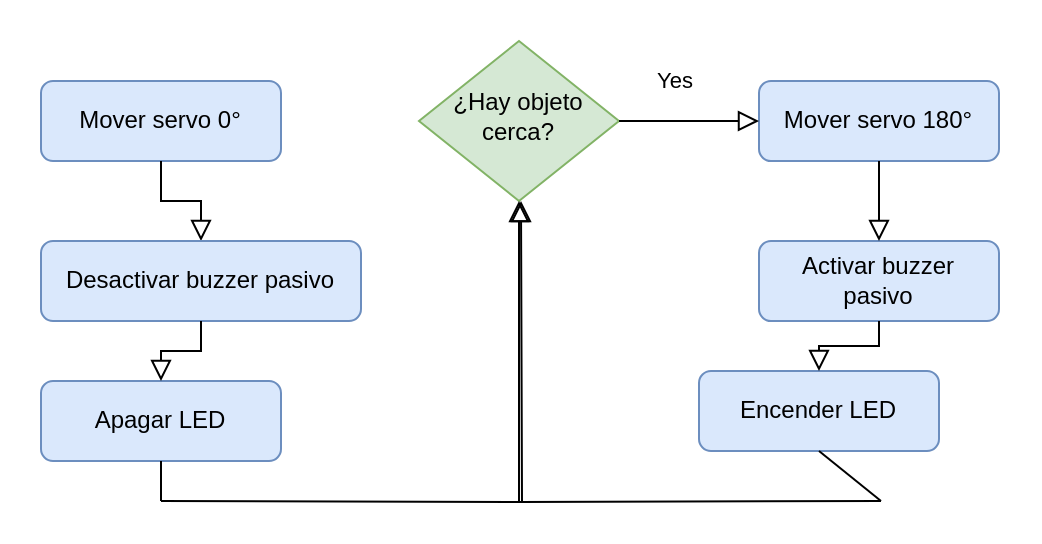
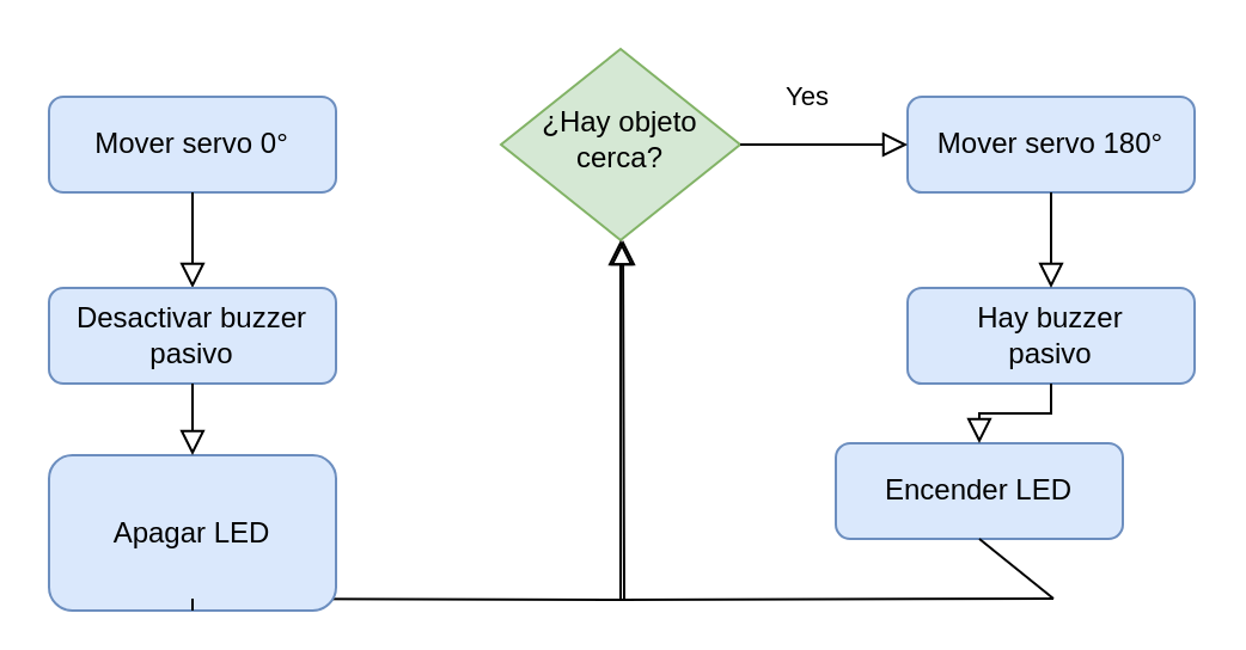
  <mxCell id="0" />
  <mxCell id="1" parent="0" />
  <mxCell id="2" value="¿Hay objeto cerca?" style="rhombus;whiteSpace=wrap;html=1;shadow=0;fontFamily=Helvetica;fontSize=12;align=center;strokeWidth=1;spacing=6;spacingTop=-4;fillColor=#d5e8d4;strokeColor=#82b366;" parent="1" vertex="1"><mxGeometry x="209" y="20" width="100" height="80" as="geometry" /></mxCell>
  <mxCell id="3" value="Mover servo 180°" style="rounded=1;whiteSpace=wrap;html=1;fontSize=12;glass=0;strokeWidth=1;shadow=0;fillColor=#dae8fc;strokeColor=#6c8ebf;" parent="1" vertex="1"><mxGeometry x="379" y="40" width="120" height="40" as="geometry" /></mxCell>
  <mxCell id="4" value="Mover servo 0°" style="rounded=1;whiteSpace=wrap;html=1;fontSize=12;glass=0;strokeWidth=1;shadow=0;fillColor=#dae8fc;strokeColor=#6c8ebf;" parent="1" vertex="1"><mxGeometry x="20" y="40" width="120" height="40" as="geometry" /></mxCell>
  <mxCell id="5" value="Yes" style="rounded=0;html=1;jettySize=auto;orthogonalLoop=1;fontSize=11;endArrow=block;endFill=0;endSize=8;strokeWidth=1;shadow=0;labelBackgroundColor=none;edgeStyle=orthogonalEdgeStyle;exitX=1;exitY=0.5;exitDx=0;exitDy=0;entryX=0;entryY=0.5;entryDx=0;entryDy=0;" edge="1" parent="1" source="2" target="3"><mxGeometry x="-0.208" y="20" relative="1" as="geometry"><mxPoint as="offset" /><mxPoint x="319" y="59.5" as="sourcePoint" /><mxPoint x="359" y="60" as="targetPoint" /></mxGeometry></mxCell>
- <mxCell id="6" value="Activar buzzer &lt;br&gt;pasivo" style="rounded=1;whiteSpace=wrap;html=1;fontSize=12;glass=0;strokeWidth=1;shadow=0;fillColor=#dae8fc;strokeColor=#6c8ebf;" vertex="1" parent="1"><mxGeometry x="379" y="120" width="120" height="40" as="geometry" /></mxCell>
+ <mxCell id="6" value="Hay buzzer &lt;br&gt;pasivo" style="rounded=1;whiteSpace=wrap;html=1;fontSize=12;glass=0;strokeWidth=1;shadow=0;fillColor=#dae8fc;strokeColor=#6c8ebf;" vertex="1" parent="1"><mxGeometry x="379" y="120" width="120" height="40" as="geometry" /></mxCell>
  <mxCell id="7" value="" style="endArrow=block;html=1;rounded=0;labelBackgroundColor=none;edgeStyle=orthogonalEdgeStyle;endFill=0;endSize=8;exitX=0.5;exitY=1;exitDx=0;exitDy=0;entryX=0.5;entryY=0;entryDx=0;entryDy=0;" edge="1" parent="1" source="3" target="6"><mxGeometry width="50" height="50" relative="1" as="geometry"><mxPoint x="438.5" y="250" as="sourcePoint" /><mxPoint x="439" y="110" as="targetPoint" /></mxGeometry></mxCell>
  <mxCell id="8" style="edgeStyle=orthogonalEdgeStyle;rounded=0;orthogonalLoop=1;jettySize=auto;html=1;entryX=0.5;entryY=1;entryDx=0;entryDy=0;labelBackgroundColor=none;endArrow=block;endFill=0;endSize=8;" edge="1" parent="1" target="2"><mxGeometry relative="1" as="geometry"><mxPoint x="440" y="250" as="sourcePoint" /></mxGeometry></mxCell>
  <mxCell id="9" value="Encender LED" style="rounded=1;whiteSpace=wrap;html=1;fontSize=12;glass=0;strokeWidth=1;shadow=0;fillColor=#dae8fc;strokeColor=#6c8ebf;" vertex="1" parent="1"><mxGeometry x="349" y="185" width="120" height="40" as="geometry" /></mxCell>
  <mxCell id="10" value="" style="endArrow=block;html=1;rounded=0;labelBackgroundColor=none;edgeStyle=orthogonalEdgeStyle;endFill=0;endSize=8;entryX=0.5;entryY=0;entryDx=0;entryDy=0;exitX=0.5;exitY=1;exitDx=0;exitDy=0;" edge="1" parent="1" target="9" source="6"><mxGeometry width="50" height="50" relative="1" as="geometry"><mxPoint x="439" y="170" as="sourcePoint" /><mxPoint x="449" y="120" as="targetPoint" /><Array as="points" /></mxGeometry></mxCell>
  <mxCell id="11" value="" style="endArrow=block;html=1;rounded=0;labelBackgroundColor=none;edgeStyle=orthogonalEdgeStyle;endFill=0;endSize=8;exitX=0.5;exitY=1;exitDx=0;exitDy=0;entryX=0.5;entryY=0;entryDx=0;entryDy=0;" edge="1" parent="1" source="4" target="12"><mxGeometry width="50" height="50" relative="1" as="geometry"><mxPoint x="79.5" y="110" as="sourcePoint" /><mxPoint x="80" y="120" as="targetPoint" /></mxGeometry></mxCell>
- <mxCell id="12" value="Desactivar buzzer pasivo" style="rounded=1;whiteSpace=wrap;html=1;fontSize=12;glass=0;strokeWidth=1;shadow=0;fillColor=#dae8fc;strokeColor=#6c8ebf;" vertex="1" parent="1"><mxGeometry x="20" y="120" width="160" height="40" as="geometry" /></mxCell>
+ <mxCell id="12" value="Desactivar buzzer pasivo" style="rounded=1;whiteSpace=wrap;html=1;fontSize=12;glass=0;strokeWidth=1;shadow=0;fillColor=#dae8fc;strokeColor=#6c8ebf;" vertex="1" parent="1"><mxGeometry x="20" y="120" width="120" height="40" as="geometry" /></mxCell>
  <mxCell id="13" style="edgeStyle=orthogonalEdgeStyle;rounded=0;orthogonalLoop=1;jettySize=auto;html=1;labelBackgroundColor=none;endArrow=block;endFill=0;endSize=8;" edge="1" parent="1"><mxGeometry relative="1" as="geometry"><mxPoint x="260" y="100" as="targetPoint" /><mxPoint x="80" y="250" as="sourcePoint" /></mxGeometry></mxCell>
- <mxCell id="14" value="Apagar LED" style="rounded=1;whiteSpace=wrap;html=1;fontSize=12;glass=0;strokeWidth=1;shadow=0;fillColor=#dae8fc;strokeColor=#6c8ebf;" vertex="1" parent="1"><mxGeometry x="20" y="190" width="120" height="40" as="geometry" /></mxCell>
+ <mxCell id="14" value="Apagar LED" style="rounded=1;whiteSpace=wrap;html=1;fontSize=12;glass=0;strokeWidth=1;shadow=0;fillColor=#dae8fc;strokeColor=#6c8ebf;" vertex="1" parent="1"><mxGeometry x="20" y="190" width="120" height="65" as="geometry" /></mxCell>
  <mxCell id="15" value="" style="endArrow=block;html=1;rounded=0;labelBackgroundColor=none;edgeStyle=orthogonalEdgeStyle;endFill=0;endSize=8;exitX=0.5;exitY=1;exitDx=0;exitDy=0;entryX=0.5;entryY=0;entryDx=0;entryDy=0;" edge="1" parent="1" source="12" target="14"><mxGeometry width="50" height="50" relative="1" as="geometry"><mxPoint x="79.5" y="180" as="sourcePoint" /><mxPoint x="80" y="190" as="targetPoint" /></mxGeometry></mxCell>
  <mxCell id="16" value="" style="endArrow=none;html=1;rounded=0;labelBackgroundColor=none;endSize=8;entryX=0.5;entryY=1;entryDx=0;entryDy=0;" edge="1" parent="1" target="9"><mxGeometry width="50" height="50" relative="1" as="geometry"><mxPoint x="440" y="250" as="sourcePoint" /><mxPoint x="438.5" y="260" as="targetPoint" /></mxGeometry></mxCell>
  <mxCell id="17" value="" style="endArrow=none;html=1;rounded=0;labelBackgroundColor=none;endSize=8;entryX=0.5;entryY=1;entryDx=0;entryDy=0;" edge="1" parent="1" target="14"><mxGeometry width="50" height="50" relative="1" as="geometry"><mxPoint x="80" y="250" as="sourcePoint" /><mxPoint x="79.5" y="240" as="targetPoint" /></mxGeometry></mxCell>
